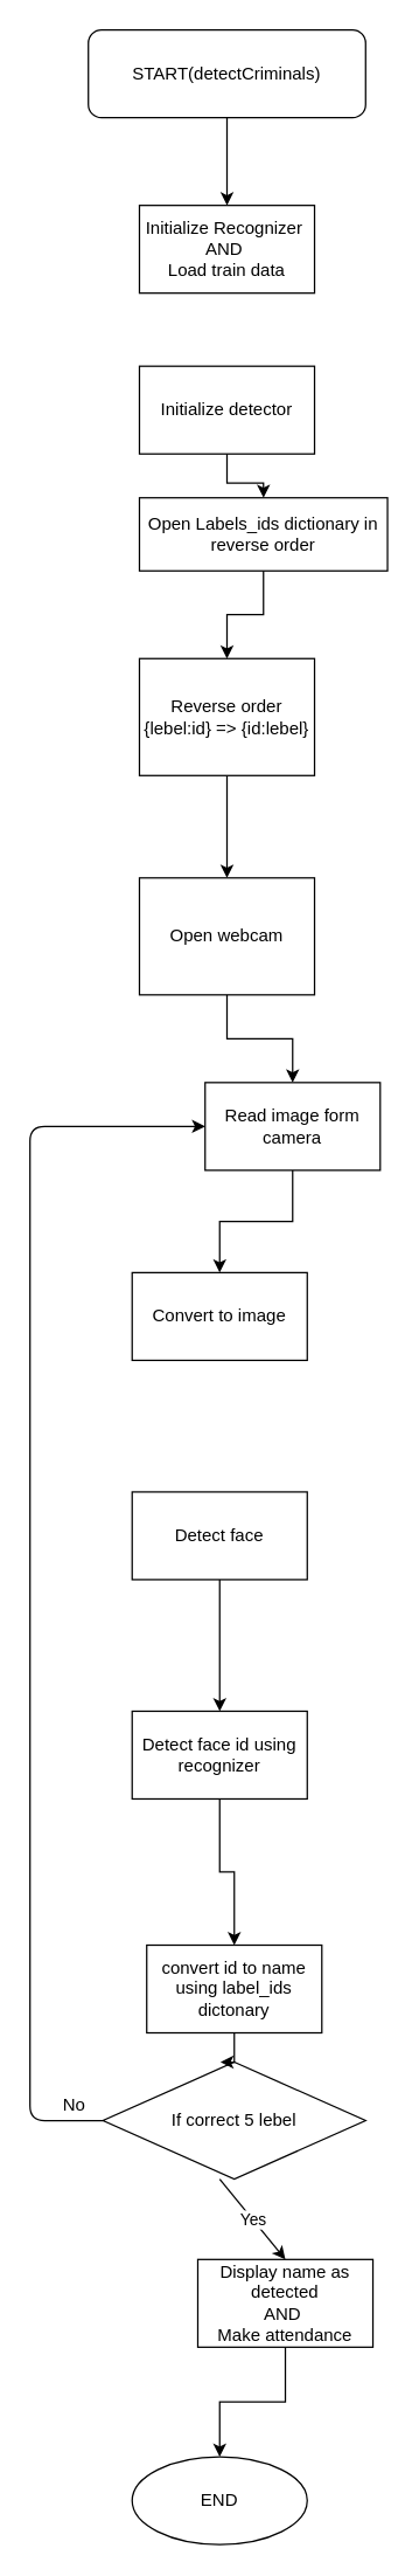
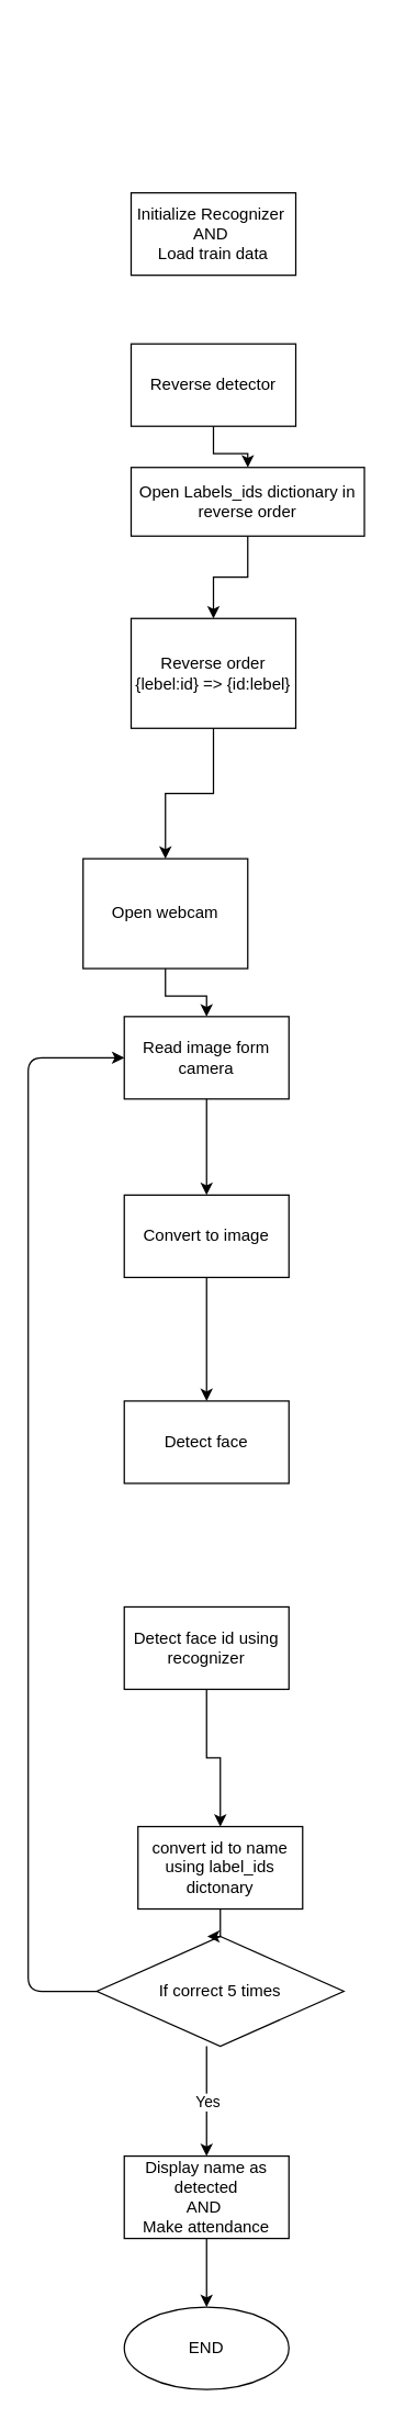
  <mxCell id="0" />
  <mxCell id="1" parent="0" />
- <mxCell id="2" value="" style="edgeStyle=orthogonalEdgeStyle;rounded=0;orthogonalLoop=1;jettySize=auto;html=1;" edge="1" parent="1" source="3" target="4"><mxGeometry relative="1" as="geometry" /></mxCell>
- <mxCell id="3" value="START(detectCriminals)" style="rounded=1;whiteSpace=wrap;html=1;" vertex="1" parent="1"><mxGeometry x="60" y="20" width="190" height="60" as="geometry" /></mxCell>
  <mxCell id="4" value="Initialize Recognizer&amp;nbsp;&lt;br&gt;AND&amp;nbsp;&lt;br&gt;Load train data" style="rounded=0;whiteSpace=wrap;html=1;" vertex="1" parent="1"><mxGeometry x="95" y="140" width="120" height="60" as="geometry" /></mxCell>
  <mxCell id="5" value="" style="edgeStyle=orthogonalEdgeStyle;rounded=0;orthogonalLoop=1;jettySize=auto;html=1;" edge="1" parent="1" source="6" target="8"><mxGeometry relative="1" as="geometry" /></mxCell>
- <mxCell id="6" value="Initialize detector" style="rounded=0;whiteSpace=wrap;html=1;" vertex="1" parent="1"><mxGeometry x="95" y="250" width="120" height="60" as="geometry" /></mxCell>
+ <mxCell id="6" value="Reverse detector" style="rounded=0;whiteSpace=wrap;html=1;" vertex="1" parent="1"><mxGeometry x="95" y="250" width="120" height="60" as="geometry" /></mxCell>
  <mxCell id="7" value="" style="edgeStyle=orthogonalEdgeStyle;rounded=0;orthogonalLoop=1;jettySize=auto;html=1;" edge="1" parent="1" source="8" target="10"><mxGeometry relative="1" as="geometry" /></mxCell>
  <mxCell id="8" value="Open Labels_ids dictionary in reverse order" style="rounded=0;whiteSpace=wrap;html=1;" vertex="1" parent="1"><mxGeometry x="95" y="340" width="170" height="50" as="geometry" /></mxCell>
  <mxCell id="9" value="" style="edgeStyle=orthogonalEdgeStyle;rounded=0;orthogonalLoop=1;jettySize=auto;html=1;" edge="1" parent="1" source="10" target="12"><mxGeometry relative="1" as="geometry" /></mxCell>
  <mxCell id="10" value="Reverse order&lt;br&gt;{lebel:id} =&amp;gt; {id:lebel}" style="rounded=0;whiteSpace=wrap;html=1;" vertex="1" parent="1"><mxGeometry x="95" y="450" width="120" height="80" as="geometry" /></mxCell>
  <mxCell id="11" value="" style="edgeStyle=orthogonalEdgeStyle;rounded=0;orthogonalLoop=1;jettySize=auto;html=1;entryX=0.5;entryY=0;entryDx=0;entryDy=0;" edge="1" parent="1" source="12" target="14"><mxGeometry relative="1" as="geometry"><mxPoint x="160" y="730" as="targetPoint" /></mxGeometry></mxCell>
- <mxCell id="12" value="Open webcam" style="rounded=0;whiteSpace=wrap;html=1;" vertex="1" parent="1"><mxGeometry x="95" y="600" width="120" height="80" as="geometry" /></mxCell>
+ <mxCell id="12" value="Open webcam" style="rounded=0;whiteSpace=wrap;html=1;" vertex="1" parent="1"><mxGeometry x="60" y="625" width="120" height="80" as="geometry" /></mxCell>
  <mxCell id="13" value="" style="edgeStyle=orthogonalEdgeStyle;rounded=0;orthogonalLoop=1;jettySize=auto;html=1;" edge="1" parent="1" source="14" target="16"><mxGeometry relative="1" as="geometry" /></mxCell>
- <mxCell id="14" value="Read image form camera" style="whiteSpace=wrap;html=1;" vertex="1" parent="1"><mxGeometry x="140" y="740" width="120" height="60" as="geometry" /></mxCell>
+ <mxCell id="14" value="Read image form camera" style="whiteSpace=wrap;html=1;" vertex="1" parent="1"><mxGeometry x="90" y="740" width="120" height="60" as="geometry" /></mxCell>
+ <mxCell id="15" value="" style="edgeStyle=orthogonalEdgeStyle;rounded=0;orthogonalLoop=1;jettySize=auto;html=1;" edge="1" parent="1" source="16" target="18"><mxGeometry relative="1" as="geometry" /></mxCell>
  <mxCell id="16" value="Convert to image" style="whiteSpace=wrap;html=1;" vertex="1" parent="1"><mxGeometry x="90" y="870" width="120" height="60" as="geometry" /></mxCell>
- <mxCell id="17" value="" style="edgeStyle=orthogonalEdgeStyle;rounded=0;orthogonalLoop=1;jettySize=auto;html=1;" edge="1" parent="1" source="18" target="20"><mxGeometry relative="1" as="geometry" /></mxCell>
  <mxCell id="18" value="Detect face" style="whiteSpace=wrap;html=1;" vertex="1" parent="1"><mxGeometry x="90" y="1020" width="120" height="60" as="geometry" /></mxCell>
  <mxCell id="19" value="" style="edgeStyle=orthogonalEdgeStyle;rounded=0;orthogonalLoop=1;jettySize=auto;html=1;entryX=0.5;entryY=0;entryDx=0;entryDy=0;" edge="1" parent="1" source="20" target="29"><mxGeometry relative="1" as="geometry"><mxPoint x="150" y="1380" as="targetPoint" /></mxGeometry></mxCell>
  <mxCell id="20" value="Detect face id using recognizer" style="whiteSpace=wrap;html=1;" vertex="1" parent="1"><mxGeometry x="90" y="1170" width="120" height="60" as="geometry" /></mxCell>
- <mxCell id="21" value="If correct 5 lebel" style="rhombus;whiteSpace=wrap;html=1;" vertex="1" parent="1"><mxGeometry x="70" y="1410" width="180" height="80" as="geometry" /></mxCell>
+ <mxCell id="21" value="If correct 5 times" style="rhombus;whiteSpace=wrap;html=1;" vertex="1" parent="1"><mxGeometry x="70" y="1410" width="180" height="80" as="geometry" /></mxCell>
  <mxCell id="22" value="" style="edgeStyle=orthogonalEdgeStyle;rounded=0;orthogonalLoop=1;jettySize=auto;html=1;" edge="1" parent="1" source="23" target="30"><mxGeometry relative="1" as="geometry" /></mxCell>
- <mxCell id="23" value="Display name as detected&lt;br&gt;AND&amp;nbsp;&lt;br&gt;Make attendance" style="whiteSpace=wrap;html=1;" vertex="1" parent="1"><mxGeometry x="135" y="1545" width="120" height="60" as="geometry" /></mxCell>
+ <mxCell id="23" value="Display name as detected&lt;br&gt;AND&amp;nbsp;&lt;br&gt;Make attendance" style="whiteSpace=wrap;html=1;" vertex="1" parent="1"><mxGeometry x="90" y="1570" width="120" height="60" as="geometry" /></mxCell>
  <mxCell id="24" value="" style="endArrow=classic;html=1;exitX=0.5;exitY=1;exitDx=0;exitDy=0;entryX=0.5;entryY=0;entryDx=0;entryDy=0;" edge="1" parent="1" target="23"><mxGeometry relative="1" as="geometry"><mxPoint x="150" y="1490" as="sourcePoint" /><mxPoint x="200" y="1510" as="targetPoint" /></mxGeometry></mxCell>
  <mxCell id="25" value="Yes" style="edgeLabel;resizable=0;html=1;align=center;verticalAlign=middle;" connectable="0" vertex="1" parent="24"><mxGeometry relative="1" as="geometry" /></mxCell>
  <mxCell id="26" value="" style="endArrow=classic;html=1;exitX=0;exitY=0.5;exitDx=0;exitDy=0;entryX=0;entryY=0.5;entryDx=0;entryDy=0;" edge="1" parent="1" source="21" target="14"><mxGeometry width="50" height="50" relative="1" as="geometry"><mxPoint x="140" y="1360" as="sourcePoint" /><mxPoint x="20" y="890" as="targetPoint" /><Array as="points"><mxPoint x="20" y="1450" /><mxPoint x="20" y="770" /></Array></mxGeometry></mxCell>
- <mxCell id="27" value="No" style="text;html=1;align=center;verticalAlign=middle;resizable=0;points=[];autosize=1;" vertex="1" parent="1"><mxGeometry x="35" y="1430" width="30" height="20" as="geometry" /></mxCell>
  <mxCell id="28" value="" style="edgeStyle=orthogonalEdgeStyle;rounded=0;orthogonalLoop=1;jettySize=auto;html=1;" edge="1" parent="1" source="29"><mxGeometry relative="1" as="geometry"><mxPoint x="150" y="1410" as="targetPoint" /></mxGeometry></mxCell>
  <mxCell id="29" value="convert id to name using label_ids dictonary" style="rounded=0;whiteSpace=wrap;html=1;" vertex="1" parent="1"><mxGeometry x="100" y="1330" width="120" height="60" as="geometry" /></mxCell>
  <mxCell id="30" value="END" style="ellipse;whiteSpace=wrap;html=1;" vertex="1" parent="1"><mxGeometry x="90" y="1680" width="120" height="60" as="geometry" /></mxCell>
